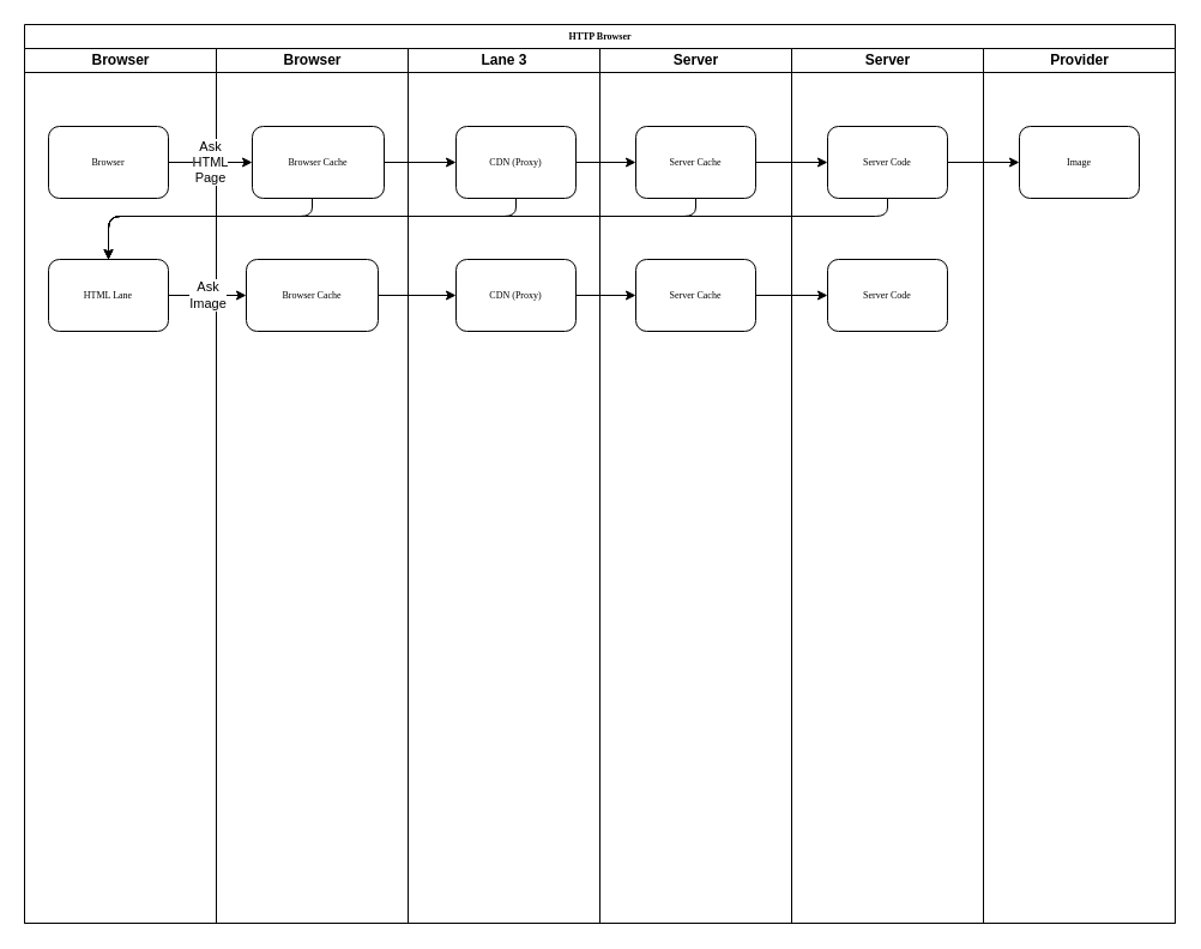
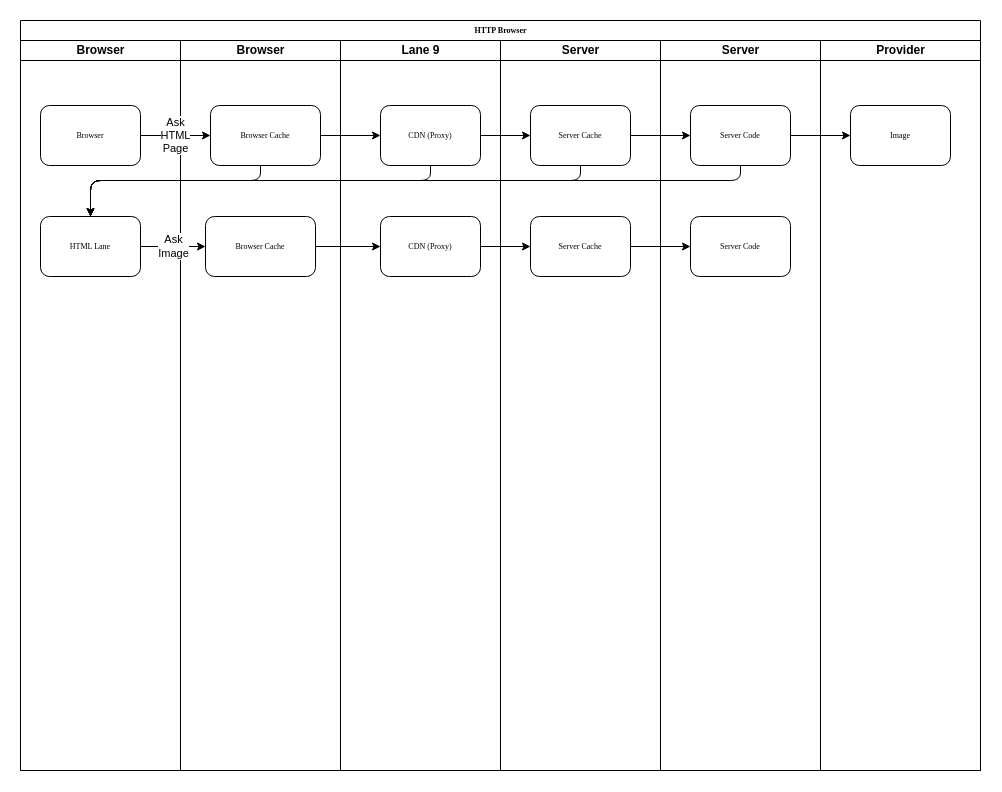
  <mxCell id="0" />
  <mxCell id="1" parent="0" />
  <mxCell id="2" value="HTTP Browser" style="swimlane;html=1;childLayout=stackLayout;startSize=20;rounded=0;shadow=0;labelBackgroundColor=none;strokeWidth=1;fontFamily=Verdana;fontSize=8;align=center;" parent="1" vertex="1"><mxGeometry x="20" y="20" width="960" height="750" as="geometry" /></mxCell>
  <mxCell id="3" value="Browser" style="swimlane;html=1;startSize=20;" parent="2" vertex="1"><mxGeometry y="20" width="160" height="730" as="geometry" /></mxCell>
  <mxCell id="4" value="Browser" style="rounded=1;whiteSpace=wrap;html=1;shadow=0;labelBackgroundColor=none;strokeWidth=1;fontFamily=Verdana;fontSize=8;align=center;" parent="3" vertex="1"><mxGeometry x="20" y="65" width="100" height="60" as="geometry" /></mxCell>
  <mxCell id="5" value="HTML Lane" style="rounded=1;whiteSpace=wrap;html=1;shadow=0;labelBackgroundColor=none;strokeWidth=1;fontFamily=Verdana;fontSize=8;align=center;" parent="3" vertex="1"><mxGeometry x="20" y="176" width="100" height="60" as="geometry" /></mxCell>
  <mxCell id="6" style="edgeStyle=orthogonalEdgeStyle;rounded=1;html=1;labelBackgroundColor=none;startArrow=none;startFill=0;startSize=5;endArrow=classicThin;endFill=1;endSize=5;jettySize=auto;orthogonalLoop=1;strokeWidth=1;fontFamily=Verdana;fontSize=8" parent="2" source="8" target="5" edge="1"><mxGeometry relative="1" as="geometry"><Array as="points"><mxPoint x="240" y="160" /><mxPoint x="70" y="160" /></Array></mxGeometry></mxCell>
  <mxCell id="7" value="Browser" style="swimlane;html=1;startSize=20;" parent="2" vertex="1"><mxGeometry x="160" y="20" width="160" height="730" as="geometry" /></mxCell>
  <mxCell id="8" value="Browser Cache" style="rounded=1;whiteSpace=wrap;html=1;shadow=0;labelBackgroundColor=none;strokeWidth=1;fontFamily=Verdana;fontSize=8;align=center;" parent="7" vertex="1"><mxGeometry x="30" y="65" width="110" height="60" as="geometry" /></mxCell>
  <mxCell id="9" value="Browser Cache" style="rounded=1;whiteSpace=wrap;html=1;shadow=0;labelBackgroundColor=none;strokeWidth=1;fontFamily=Verdana;fontSize=8;align=center;" vertex="1" parent="7"><mxGeometry x="25" y="176" width="110" height="60" as="geometry" /></mxCell>
- <mxCell id="10" value="Lane 3" style="swimlane;html=1;startSize=20;" parent="2" vertex="1"><mxGeometry x="320" y="20" width="160" height="730" as="geometry" /></mxCell>
+ <mxCell id="10" value="Lane 9" style="swimlane;html=1;startSize=20;" parent="2" vertex="1"><mxGeometry x="320" y="20" width="160" height="730" as="geometry" /></mxCell>
  <mxCell id="11" value="CDN (Proxy)" style="rounded=1;whiteSpace=wrap;html=1;shadow=0;labelBackgroundColor=none;strokeWidth=1;fontFamily=Verdana;fontSize=8;align=center;" vertex="1" parent="10"><mxGeometry x="40" y="65" width="100" height="60" as="geometry" /></mxCell>
  <mxCell id="12" value="CDN (Proxy)" style="rounded=1;whiteSpace=wrap;html=1;shadow=0;labelBackgroundColor=none;strokeWidth=1;fontFamily=Verdana;fontSize=8;align=center;" vertex="1" parent="10"><mxGeometry x="40" y="176" width="100" height="60" as="geometry" /></mxCell>
  <mxCell id="13" value="Server" style="swimlane;html=1;startSize=20;" parent="2" vertex="1"><mxGeometry x="480" y="20" width="160" height="730" as="geometry" /></mxCell>
  <mxCell id="14" value="Server Cache" style="rounded=1;whiteSpace=wrap;html=1;shadow=0;labelBackgroundColor=none;strokeWidth=1;fontFamily=Verdana;fontSize=8;align=center;" vertex="1" parent="13"><mxGeometry x="30" y="65" width="100" height="60" as="geometry" /></mxCell>
  <mxCell id="15" value="Server Cache" style="rounded=1;whiteSpace=wrap;html=1;shadow=0;labelBackgroundColor=none;strokeWidth=1;fontFamily=Verdana;fontSize=8;align=center;" vertex="1" parent="13"><mxGeometry x="30" y="176" width="100" height="60" as="geometry" /></mxCell>
  <mxCell id="16" value="Server" style="swimlane;html=1;startSize=20;" parent="2" vertex="1"><mxGeometry x="640" y="20" width="160" height="730" as="geometry" /></mxCell>
  <mxCell id="17" value="Server Code" style="rounded=1;whiteSpace=wrap;html=1;shadow=0;labelBackgroundColor=none;strokeWidth=1;fontFamily=Verdana;fontSize=8;align=center;" vertex="1" parent="16"><mxGeometry x="30" y="65" width="100" height="60" as="geometry" /></mxCell>
  <mxCell id="18" value="Server Code" style="rounded=1;whiteSpace=wrap;html=1;shadow=0;labelBackgroundColor=none;strokeWidth=1;fontFamily=Verdana;fontSize=8;align=center;" vertex="1" parent="16"><mxGeometry x="30" y="176" width="100" height="60" as="geometry" /></mxCell>
  <mxCell id="19" value="Provider" style="swimlane;html=1;startSize=20;" parent="2" vertex="1"><mxGeometry x="800" y="20" width="160" height="730" as="geometry" /></mxCell>
  <mxCell id="20" value="Image" style="rounded=1;whiteSpace=wrap;html=1;shadow=0;labelBackgroundColor=none;strokeWidth=1;fontFamily=Verdana;fontSize=8;align=center;" vertex="1" parent="19"><mxGeometry x="30" y="65" width="100" height="60" as="geometry" /></mxCell>
  <mxCell id="21" style="edgeStyle=orthogonalEdgeStyle;rounded=0;orthogonalLoop=1;jettySize=auto;html=1;exitX=1;exitY=0.5;exitDx=0;exitDy=0;entryX=0;entryY=0.5;entryDx=0;entryDy=0;" edge="1" parent="2" source="8" target="11"><mxGeometry relative="1" as="geometry" /></mxCell>
  <mxCell id="22" style="rounded=1;orthogonalLoop=1;jettySize=auto;html=1;exitX=0.5;exitY=1;exitDx=0;exitDy=0;entryX=0.5;entryY=0;entryDx=0;entryDy=0;edgeStyle=orthogonalEdgeStyle;" edge="1" parent="2" source="11" target="5"><mxGeometry relative="1" as="geometry"><Array as="points"><mxPoint x="410" y="160" /><mxPoint x="70" y="160" /></Array></mxGeometry></mxCell>
  <mxCell id="23" style="edgeStyle=orthogonalEdgeStyle;rounded=0;orthogonalLoop=1;jettySize=auto;html=1;exitX=1;exitY=0.5;exitDx=0;exitDy=0;entryX=0;entryY=0.5;entryDx=0;entryDy=0;" edge="1" parent="2" source="11" target="14"><mxGeometry relative="1" as="geometry" /></mxCell>
  <mxCell id="24" style="edgeStyle=orthogonalEdgeStyle;rounded=0;orthogonalLoop=1;jettySize=auto;html=1;exitX=1;exitY=0.5;exitDx=0;exitDy=0;entryX=0;entryY=0.5;entryDx=0;entryDy=0;" edge="1" parent="2" source="14" target="17"><mxGeometry relative="1" as="geometry" /></mxCell>
  <mxCell id="25" style="edgeStyle=orthogonalEdgeStyle;rounded=0;orthogonalLoop=1;jettySize=auto;html=1;exitX=1;exitY=0.5;exitDx=0;exitDy=0;entryX=0;entryY=0.5;entryDx=0;entryDy=0;" edge="1" parent="2" source="17" target="20"><mxGeometry relative="1" as="geometry" /></mxCell>
  <mxCell id="26" style="edgeStyle=orthogonalEdgeStyle;rounded=1;orthogonalLoop=1;jettySize=auto;html=1;exitX=0.5;exitY=1;exitDx=0;exitDy=0;curved=0;" edge="1" parent="2" source="17" target="5"><mxGeometry relative="1" as="geometry"><Array as="points"><mxPoint x="720" y="160" /><mxPoint x="70" y="160" /></Array></mxGeometry></mxCell>
  <mxCell id="27" style="edgeStyle=orthogonalEdgeStyle;rounded=1;orthogonalLoop=1;jettySize=auto;html=1;exitX=0.5;exitY=1;exitDx=0;exitDy=0;curved=0;" edge="1" parent="2" source="14" target="5"><mxGeometry relative="1" as="geometry"><Array as="points"><mxPoint x="560" y="160" /><mxPoint x="70" y="160" /></Array></mxGeometry></mxCell>
  <mxCell id="28" value="Ask&lt;br&gt;Image" style="edgeStyle=orthogonalEdgeStyle;rounded=0;orthogonalLoop=1;jettySize=auto;html=1;exitX=1;exitY=0.5;exitDx=0;exitDy=0;entryX=0;entryY=0.5;entryDx=0;entryDy=0;" edge="1" parent="2" source="5" target="9"><mxGeometry relative="1" as="geometry" /></mxCell>
  <mxCell id="29" style="edgeStyle=orthogonalEdgeStyle;rounded=0;orthogonalLoop=1;jettySize=auto;html=1;exitX=1;exitY=0.5;exitDx=0;exitDy=0;entryX=0;entryY=0.5;entryDx=0;entryDy=0;" edge="1" parent="2" source="9" target="12"><mxGeometry relative="1" as="geometry" /></mxCell>
  <mxCell id="30" style="edgeStyle=orthogonalEdgeStyle;rounded=0;orthogonalLoop=1;jettySize=auto;html=1;exitX=1;exitY=0.5;exitDx=0;exitDy=0;entryX=0;entryY=0.5;entryDx=0;entryDy=0;" edge="1" parent="2" source="12" target="15"><mxGeometry relative="1" as="geometry" /></mxCell>
  <mxCell id="31" style="edgeStyle=orthogonalEdgeStyle;rounded=0;orthogonalLoop=1;jettySize=auto;html=1;exitX=1;exitY=0.5;exitDx=0;exitDy=0;entryX=0;entryY=0.5;entryDx=0;entryDy=0;" edge="1" parent="2" source="15" target="18"><mxGeometry relative="1" as="geometry" /></mxCell>
  <mxCell id="32" value="Ask &lt;br&gt;HTML &lt;br&gt;Page" style="edgeStyle=orthogonalEdgeStyle;rounded=0;orthogonalLoop=1;jettySize=auto;html=1;exitX=1;exitY=0.5;exitDx=0;exitDy=0;entryX=0;entryY=0.5;entryDx=0;entryDy=0;" edge="1" parent="2" source="4" target="8"><mxGeometry relative="1" as="geometry" /></mxCell>
